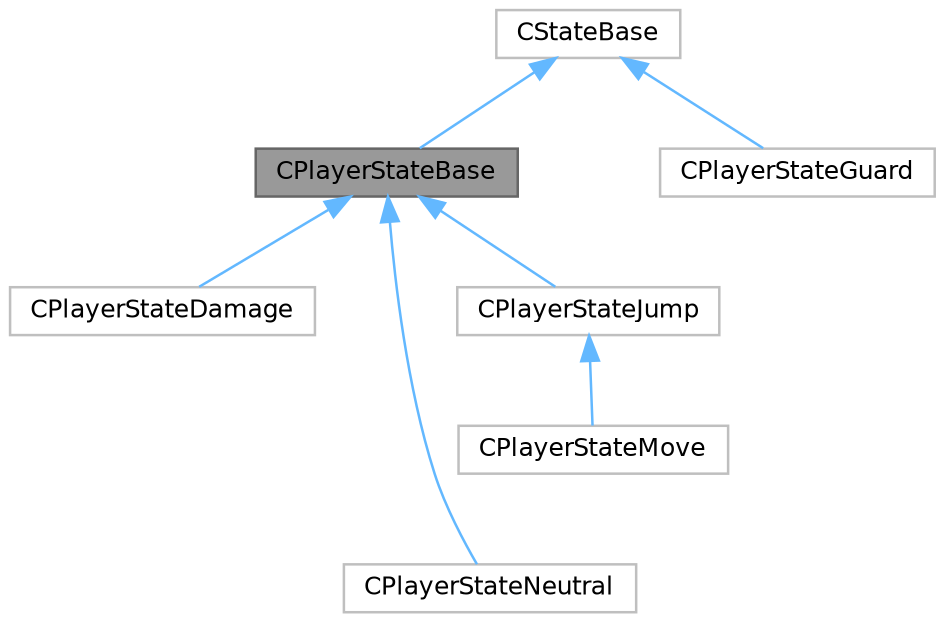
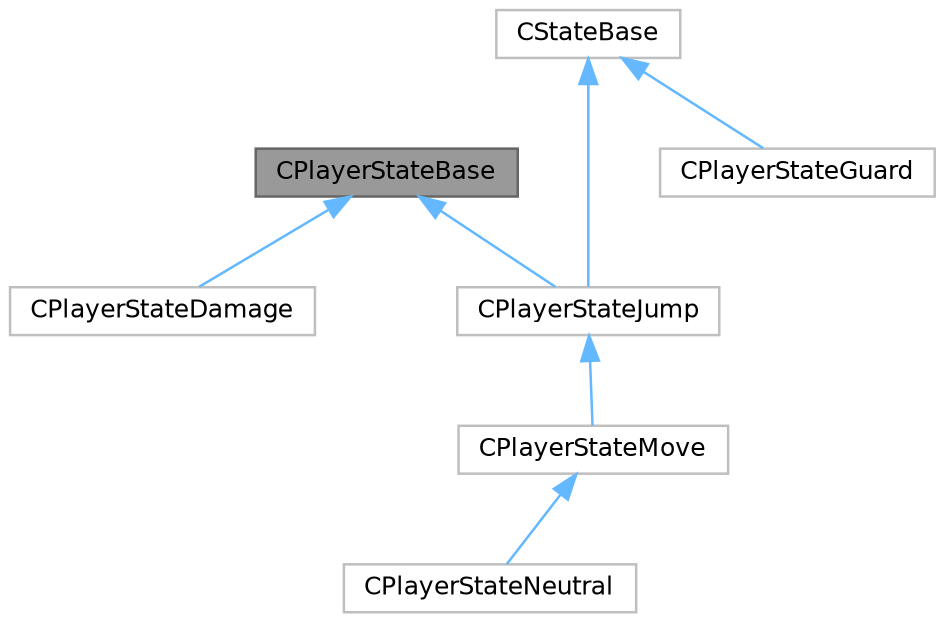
  digraph {
    rankdir=TB
    node [color=grey75 fillcolor=white fontname=Helvetica fontsize=10 shape=box style=filled]
    edge [color=steelblue1 dir=back fontname=Helvetica fontsize=10 labelfontname=Helvetica labelfontsize=10 style=solid]
    n1 [color=gray40 fillcolor=grey60 fontcolor=black height=0.2 label=CPlayerStateBase width=0.4]
    n2 [height=0.2 label=CPlayerStateDamage width=0.4]
    n3 [height=0.2 label=CPlayerStateJump width=0.4]
    n4 [height=0.2 label=CPlayerStateNeutral width=0.4]
    n5 [height=0.2 label=CPlayerStateGuard width=0.4]
    n6 [height=0.2 label=CPlayerStateMove width=0.4]
    n7 [height=0.2 label=CStateBase width=0.4]
    n1 -> n2
    n1 -> n3
-   n1 -> n4
+   n6 -> n4
    n3 -> n6
-   n7 -> n1
+   n7 -> n3
    n7 -> n5
  }
